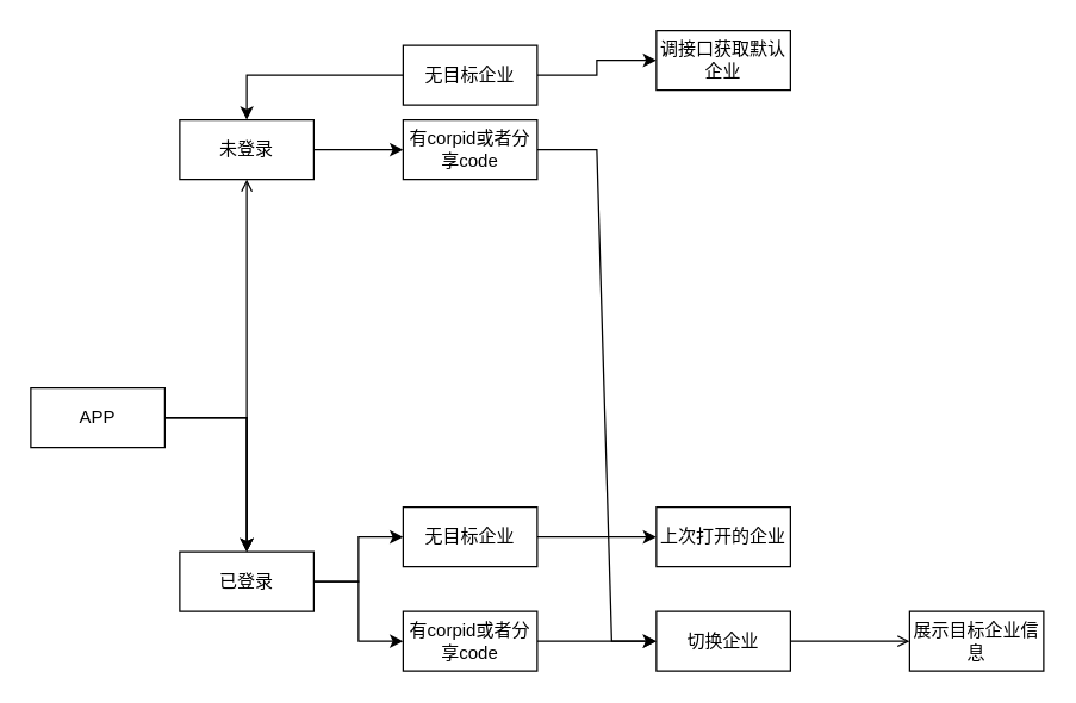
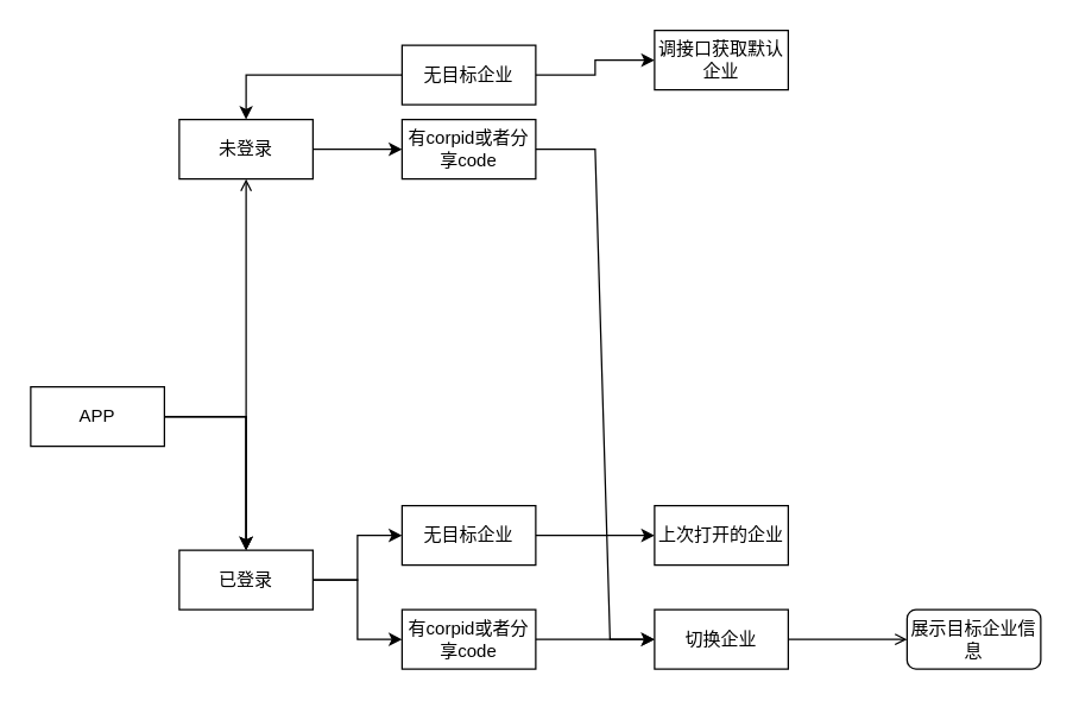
  <mxCell id="0" />
  <mxCell id="1" parent="0" />
  <mxCell id="2" value="" style="edgeStyle=orthogonalEdgeStyle;rounded=0;orthogonalLoop=1;jettySize=auto;html=1;" edge="1" parent="1" source="6" target="9"><mxGeometry relative="1" as="geometry" /></mxCell>
  <mxCell id="3" value="" style="edgeStyle=orthogonalEdgeStyle;rounded=0;orthogonalLoop=1;jettySize=auto;html=1;" edge="1" parent="1" source="6" target="9"><mxGeometry relative="1" as="geometry" /></mxCell>
  <mxCell id="4" value="" style="edgeStyle=orthogonalEdgeStyle;rounded=0;orthogonalLoop=1;jettySize=auto;html=1;" edge="1" parent="1" source="6" target="9"><mxGeometry relative="1" as="geometry" /></mxCell>
  <mxCell id="5" value="" style="edgeStyle=orthogonalEdgeStyle;rounded=0;orthogonalLoop=1;jettySize=auto;html=1;endArrow=open;" edge="1" parent="1" source="6" target="11"><mxGeometry relative="1" as="geometry" /></mxCell>
  <mxCell id="6" value="APP" style="rounded=0;whiteSpace=wrap;html=1;" vertex="1" parent="1"><mxGeometry x="20" y="260" width="90" height="40" as="geometry" /></mxCell>
  <mxCell id="7" value="" style="edgeStyle=orthogonalEdgeStyle;rounded=0;orthogonalLoop=1;jettySize=auto;html=1;" edge="1" parent="1" source="9" target="18"><mxGeometry relative="1" as="geometry" /></mxCell>
  <mxCell id="8" value="" style="edgeStyle=orthogonalEdgeStyle;rounded=0;orthogonalLoop=1;jettySize=auto;html=1;" edge="1" parent="1" source="9" target="20"><mxGeometry relative="1" as="geometry" /></mxCell>
  <mxCell id="9" value="已登录" style="rounded=0;whiteSpace=wrap;html=1;" vertex="1" parent="1"><mxGeometry x="120" y="370" width="90" height="40" as="geometry" /></mxCell>
  <mxCell id="10" value="" style="edgeStyle=orthogonalEdgeStyle;rounded=0;orthogonalLoop=1;jettySize=auto;html=1;" edge="1" parent="1" source="11" target="13"><mxGeometry relative="1" as="geometry" /></mxCell>
  <mxCell id="11" value="未登录" style="rounded=0;whiteSpace=wrap;html=1;" vertex="1" parent="1"><mxGeometry x="120" y="80" width="90" height="40" as="geometry" /></mxCell>
  <mxCell id="12" style="edgeStyle=none;rounded=0;orthogonalLoop=1;jettySize=auto;html=1;exitX=1;exitY=0.5;exitDx=0;exitDy=0;" edge="1" parent="1" source="13" target="23"><mxGeometry relative="1" as="geometry"><Array as="points"><mxPoint x="400" y="100" /><mxPoint x="410" y="430" /></Array></mxGeometry></mxCell>
  <mxCell id="13" value="有corpid或者分享code" style="rounded=0;whiteSpace=wrap;html=1;" vertex="1" parent="1"><mxGeometry x="270" y="80" width="90" height="40" as="geometry" /></mxCell>
  <mxCell id="14" value="" style="edgeStyle=orthogonalEdgeStyle;rounded=0;orthogonalLoop=1;jettySize=auto;html=1;" edge="1" parent="1" source="16" target="11"><mxGeometry relative="1" as="geometry" /></mxCell>
  <mxCell id="15" value="" style="edgeStyle=orthogonalEdgeStyle;rounded=0;orthogonalLoop=1;jettySize=auto;html=1;" edge="1" parent="1" source="16" target="24"><mxGeometry relative="1" as="geometry" /></mxCell>
  <mxCell id="16" value="无目标企业" style="rounded=0;whiteSpace=wrap;html=1;" vertex="1" parent="1"><mxGeometry x="270" y="30" width="90" height="40" as="geometry" /></mxCell>
  <mxCell id="17" value="" style="edgeStyle=orthogonalEdgeStyle;rounded=0;orthogonalLoop=1;jettySize=auto;html=1;" edge="1" parent="1" source="18" target="21"><mxGeometry relative="1" as="geometry" /></mxCell>
  <mxCell id="18" value="无目标企业" style="rounded=0;whiteSpace=wrap;html=1;" vertex="1" parent="1"><mxGeometry x="270" y="340" width="90" height="40" as="geometry" /></mxCell>
  <mxCell id="19" value="" style="edgeStyle=orthogonalEdgeStyle;rounded=0;orthogonalLoop=1;jettySize=auto;html=1;" edge="1" parent="1" source="20" target="23"><mxGeometry relative="1" as="geometry" /></mxCell>
  <mxCell id="20" value="有corpid或者分享code" style="rounded=0;whiteSpace=wrap;html=1;" vertex="1" parent="1"><mxGeometry x="270" y="410" width="90" height="40" as="geometry" /></mxCell>
  <mxCell id="21" value="上次打开的企业" style="rounded=0;whiteSpace=wrap;html=1;" vertex="1" parent="1"><mxGeometry x="440" y="340" width="90" height="40" as="geometry" /></mxCell>
  <mxCell id="22" value="" style="edgeStyle=none;rounded=0;orthogonalLoop=1;jettySize=auto;html=1;endArrow=open;" edge="1" parent="1" source="23" target="25"><mxGeometry relative="1" as="geometry" /></mxCell>
  <mxCell id="23" value="切换企业" style="rounded=0;whiteSpace=wrap;html=1;" vertex="1" parent="1"><mxGeometry x="440" y="410" width="90" height="40" as="geometry" /></mxCell>
  <mxCell id="24" value="调接口获取默认企业" style="rounded=0;whiteSpace=wrap;html=1;" vertex="1" parent="1"><mxGeometry x="440" y="20" width="90" height="40" as="geometry" /></mxCell>
- <mxCell id="25" value="展示目标企业信息" style="rounded=0;whiteSpace=wrap;html=1;" vertex="1" parent="1"><mxGeometry x="610" y="410" width="90" height="40" as="geometry" /></mxCell>
+ <mxCell id="25" value="展示目标企业信息" style="whiteSpace=wrap;html=1;rounded=1;" vertex="1" parent="1"><mxGeometry x="610" y="410" width="90" height="40" as="geometry" /></mxCell>
